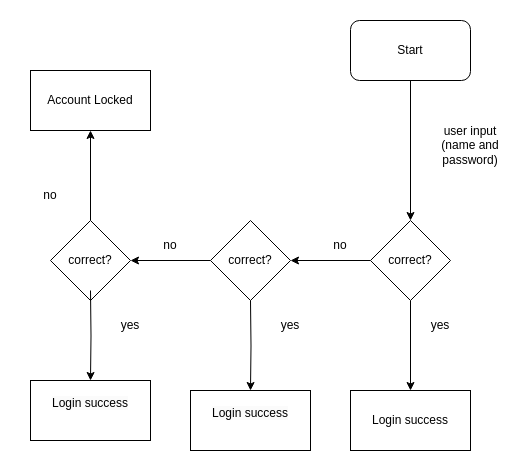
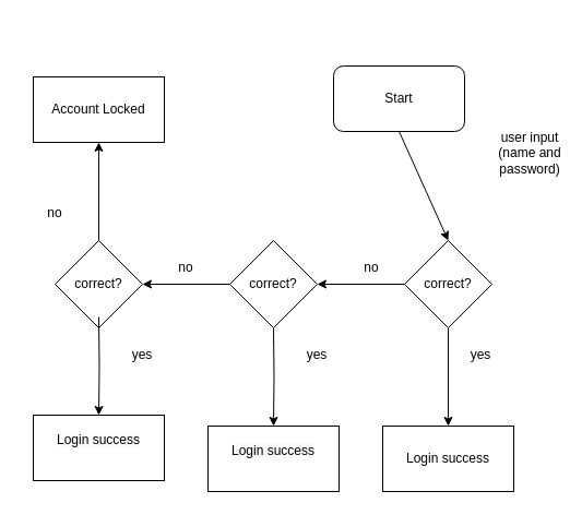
  <mxCell id="0" />
  <mxCell id="1" parent="0" />
- <mxCell id="2" value="Start" style="rounded=1;whiteSpace=wrap;html=1;" vertex="1" parent="1"><mxGeometry x="350" y="20" width="120" height="60" as="geometry" /></mxCell>
+ <mxCell id="2" value="Start" style="rounded=1;whiteSpace=wrap;html=1;" vertex="1" parent="1"><mxGeometry x="305" y="60" width="120" height="60" as="geometry" /></mxCell>
  <mxCell id="3" value="" style="endArrow=classic;html=1;rounded=0;exitX=0.5;exitY=1;exitDx=0;exitDy=0;" edge="1" parent="1" source="2"><mxGeometry width="50" height="50" relative="1" as="geometry"><mxPoint x="380" y="370" as="sourcePoint" /><mxPoint x="410" y="220" as="targetPoint" /></mxGeometry></mxCell>
- <mxCell id="4" value="user input (name and password)&lt;br&gt;" style="text;html=1;strokeColor=none;fillColor=none;align=center;verticalAlign=middle;whiteSpace=wrap;rounded=0;" vertex="1" parent="1"><mxGeometry x="440" y="130" width="60" height="30" as="geometry" /></mxCell>
+ <mxCell id="4" value="user input (name and password)&lt;br&gt;" style="text;html=1;strokeColor=none;fillColor=none;align=center;verticalAlign=middle;whiteSpace=wrap;rounded=0;" vertex="1" parent="1"><mxGeometry x="455" y="125" width="60" height="30" as="geometry" /></mxCell>
  <mxCell id="5" value="" style="edgeStyle=orthogonalEdgeStyle;rounded=0;orthogonalLoop=1;jettySize=auto;html=1;" edge="1" parent="1" source="7" target="9"><mxGeometry relative="1" as="geometry" /></mxCell>
  <mxCell id="6" value="" style="edgeStyle=orthogonalEdgeStyle;rounded=0;orthogonalLoop=1;jettySize=auto;html=1;" edge="1" parent="1" source="7" target="12"><mxGeometry relative="1" as="geometry" /></mxCell>
  <mxCell id="7" value="correct?" style="rhombus;whiteSpace=wrap;html=1;" vertex="1" parent="1"><mxGeometry x="370" y="220" width="80" height="80" as="geometry" /></mxCell>
  <mxCell id="8" value="" style="edgeStyle=orthogonalEdgeStyle;rounded=0;orthogonalLoop=1;jettySize=auto;html=1;" edge="1" parent="1" source="9" target="11"><mxGeometry relative="1" as="geometry" /></mxCell>
  <mxCell id="9" value="correct?" style="rhombus;whiteSpace=wrap;html=1;" vertex="1" parent="1"><mxGeometry x="210" y="220" width="80" height="80" as="geometry" /></mxCell>
  <mxCell id="10" value="" style="edgeStyle=orthogonalEdgeStyle;rounded=0;orthogonalLoop=1;jettySize=auto;html=1;" edge="1" parent="1" source="11" target="13"><mxGeometry relative="1" as="geometry" /></mxCell>
  <mxCell id="11" value="correct?" style="rhombus;whiteSpace=wrap;html=1;" vertex="1" parent="1"><mxGeometry x="50" y="220" width="80" height="80" as="geometry" /></mxCell>
  <mxCell id="12" value="Login success" style="whiteSpace=wrap;html=1;" vertex="1" parent="1"><mxGeometry x="350" y="390" width="120" height="60" as="geometry" /></mxCell>
  <mxCell id="13" value="Account Locked" style="whiteSpace=wrap;html=1;" vertex="1" parent="1"><mxGeometry x="30" y="70" width="120" height="60" as="geometry" /></mxCell>
  <mxCell id="14" value="" style="edgeStyle=orthogonalEdgeStyle;rounded=0;orthogonalLoop=1;jettySize=auto;html=1;" edge="1" parent="1" target="15"><mxGeometry relative="1" as="geometry"><mxPoint x="250" y="300" as="sourcePoint" /></mxGeometry></mxCell>
  <mxCell id="15" value="&#10;&lt;span style=&quot;color: rgb(0, 0, 0); font-family: Helvetica; font-size: 12px; font-style: normal; font-variant-ligatures: normal; font-variant-caps: normal; font-weight: 400; letter-spacing: normal; orphans: 2; text-align: center; text-indent: 0px; text-transform: none; widows: 2; word-spacing: 0px; -webkit-text-stroke-width: 0px; background-color: rgb(251, 251, 251); text-decoration-thickness: initial; text-decoration-style: initial; text-decoration-color: initial; float: none; display: inline !important;&quot;&gt;Login success&lt;/span&gt;&#10;&#10;" style="whiteSpace=wrap;html=1;" vertex="1" parent="1"><mxGeometry x="190" y="390" width="120" height="60" as="geometry" /></mxCell>
  <mxCell id="16" value="" style="edgeStyle=orthogonalEdgeStyle;rounded=0;orthogonalLoop=1;jettySize=auto;html=1;" edge="1" parent="1" target="17"><mxGeometry relative="1" as="geometry"><mxPoint x="90" y="290" as="sourcePoint" /></mxGeometry></mxCell>
  <mxCell id="17" value="&#10;&lt;span style=&quot;color: rgb(0, 0, 0); font-family: Helvetica; font-size: 12px; font-style: normal; font-variant-ligatures: normal; font-variant-caps: normal; font-weight: 400; letter-spacing: normal; orphans: 2; text-align: center; text-indent: 0px; text-transform: none; widows: 2; word-spacing: 0px; -webkit-text-stroke-width: 0px; background-color: rgb(251, 251, 251); text-decoration-thickness: initial; text-decoration-style: initial; text-decoration-color: initial; float: none; display: inline !important;&quot;&gt;Login success&lt;/span&gt;&#10;&#10;" style="whiteSpace=wrap;html=1;" vertex="1" parent="1"><mxGeometry x="30" y="380" width="120" height="60" as="geometry" /></mxCell>
  <mxCell id="18" value="yes" style="text;html=1;strokeColor=none;fillColor=none;align=center;verticalAlign=middle;whiteSpace=wrap;rounded=0;" vertex="1" parent="1"><mxGeometry x="410" y="310" width="60" height="30" as="geometry" /></mxCell>
  <mxCell id="19" value="no" style="text;html=1;strokeColor=none;fillColor=none;align=center;verticalAlign=middle;whiteSpace=wrap;rounded=0;" vertex="1" parent="1"><mxGeometry x="310" y="230" width="60" height="30" as="geometry" /></mxCell>
  <mxCell id="20" value="no" style="text;html=1;strokeColor=none;fillColor=none;align=center;verticalAlign=middle;whiteSpace=wrap;rounded=0;" vertex="1" parent="1"><mxGeometry x="140" y="230" width="60" height="30" as="geometry" /></mxCell>
  <mxCell id="21" value="no" style="text;html=1;strokeColor=none;fillColor=none;align=center;verticalAlign=middle;whiteSpace=wrap;rounded=0;" vertex="1" parent="1"><mxGeometry x="20" y="180" width="60" height="30" as="geometry" /></mxCell>
  <mxCell id="22" value="yes" style="text;html=1;strokeColor=none;fillColor=none;align=center;verticalAlign=middle;whiteSpace=wrap;rounded=0;" vertex="1" parent="1"><mxGeometry x="260" y="310" width="60" height="30" as="geometry" /></mxCell>
  <mxCell id="23" value="yes" style="text;html=1;strokeColor=none;fillColor=none;align=center;verticalAlign=middle;whiteSpace=wrap;rounded=0;" vertex="1" parent="1"><mxGeometry x="100" y="310" width="60" height="30" as="geometry" /></mxCell>
